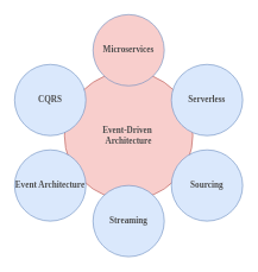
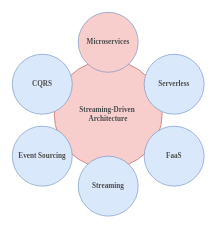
  <mxCell id="0" />
  <mxCell id="1" parent="0" />
- <mxCell id="2" value="Event-Driven&amp;nbsp;&lt;br&gt;Architecture" style="ellipse;whiteSpace=wrap;html=1;aspect=fixed;fillColor=#f8cecc;strokeColor=#b85450;fontFamily=Verdana;fontStyle=1;fontColor=#4D4D4D;" vertex="1" parent="1"><mxGeometry x="90" y="100" width="180" height="180" as="geometry" /></mxCell>
+ <mxCell id="2" value="Streaming-Driven&amp;nbsp;&lt;br&gt;Architecture" style="ellipse;whiteSpace=wrap;html=1;aspect=fixed;fillColor=#f8cecc;strokeColor=#b85450;fontFamily=Verdana;fontStyle=1;fontColor=#4D4D4D;" vertex="1" parent="1"><mxGeometry x="90" y="100" width="180" height="180" as="geometry" /></mxCell>
  <mxCell id="3" value="Microservices" style="ellipse;whiteSpace=wrap;html=1;aspect=fixed;fillColor=#f8cecc;strokeColor=#6c8ebf;fontFamily=Verdana;fontStyle=1;fontColor=#4D4D4D;" vertex="1" parent="1"><mxGeometry x="130" y="20" width="100" height="100" as="geometry" /></mxCell>
  <mxCell id="4" value="Serverless" style="ellipse;whiteSpace=wrap;html=1;aspect=fixed;fillColor=#dae8fc;strokeColor=#6c8ebf;fontFamily=Verdana;fontStyle=1;fontColor=#4D4D4D;" vertex="1" parent="1"><mxGeometry x="240" y="90" width="100" height="100" as="geometry" /></mxCell>
- <mxCell id="5" value="Sourcing" style="ellipse;whiteSpace=wrap;html=1;aspect=fixed;fillColor=#dae8fc;strokeColor=#6c8ebf;fontFamily=Verdana;fontStyle=1;fontColor=#4D4D4D;" vertex="1" parent="1"><mxGeometry x="240" y="210" width="100" height="100" as="geometry" /></mxCell>
+ <mxCell id="5" value="FaaS" style="ellipse;whiteSpace=wrap;html=1;aspect=fixed;fillColor=#dae8fc;strokeColor=#6c8ebf;fontFamily=Verdana;fontStyle=1;fontColor=#4D4D4D;" vertex="1" parent="1"><mxGeometry x="240" y="210" width="100" height="100" as="geometry" /></mxCell>
  <mxCell id="6" value="Streaming" style="ellipse;whiteSpace=wrap;html=1;aspect=fixed;fillColor=#dae8fc;strokeColor=#6c8ebf;fontFamily=Verdana;fontStyle=1;fontColor=#4D4D4D;" vertex="1" parent="1"><mxGeometry x="130" y="260" width="100" height="100" as="geometry" /></mxCell>
- <mxCell id="7" value="Event Architecture" style="ellipse;whiteSpace=wrap;html=1;aspect=fixed;fillColor=#dae8fc;strokeColor=#6c8ebf;fontFamily=Verdana;fontStyle=1;fontColor=#4D4D4D;" vertex="1" parent="1"><mxGeometry x="20" y="210" width="100" height="100" as="geometry" /></mxCell>
+ <mxCell id="7" value="Event Sourcing" style="ellipse;whiteSpace=wrap;html=1;aspect=fixed;fillColor=#dae8fc;strokeColor=#6c8ebf;fontFamily=Verdana;fontStyle=1;fontColor=#4D4D4D;" vertex="1" parent="1"><mxGeometry x="20" y="210" width="100" height="100" as="geometry" /></mxCell>
  <mxCell id="8" value="CQRS" style="ellipse;whiteSpace=wrap;html=1;aspect=fixed;fillColor=#dae8fc;strokeColor=#6c8ebf;fontFamily=Verdana;fontStyle=1;fontColor=#4D4D4D;" vertex="1" parent="1"><mxGeometry x="20" y="90" width="100" height="100" as="geometry" /></mxCell>
